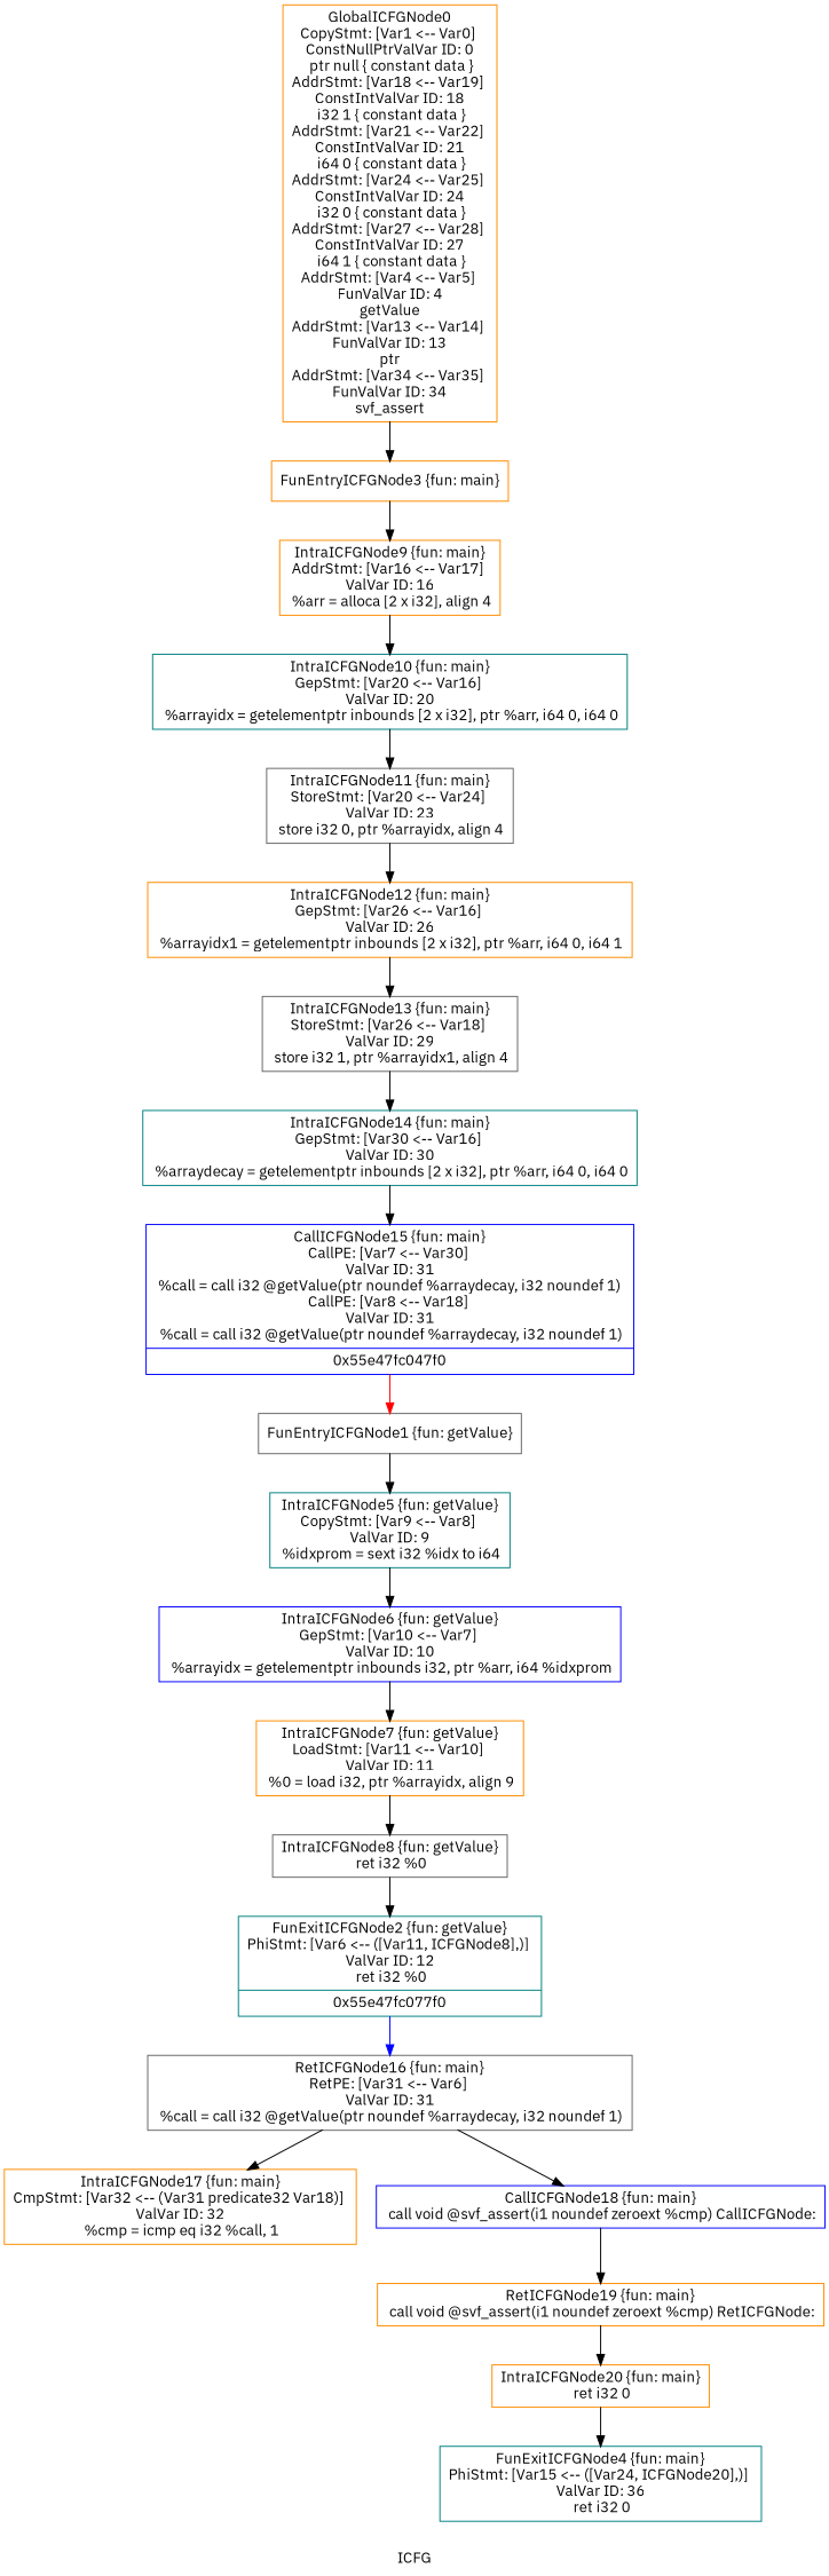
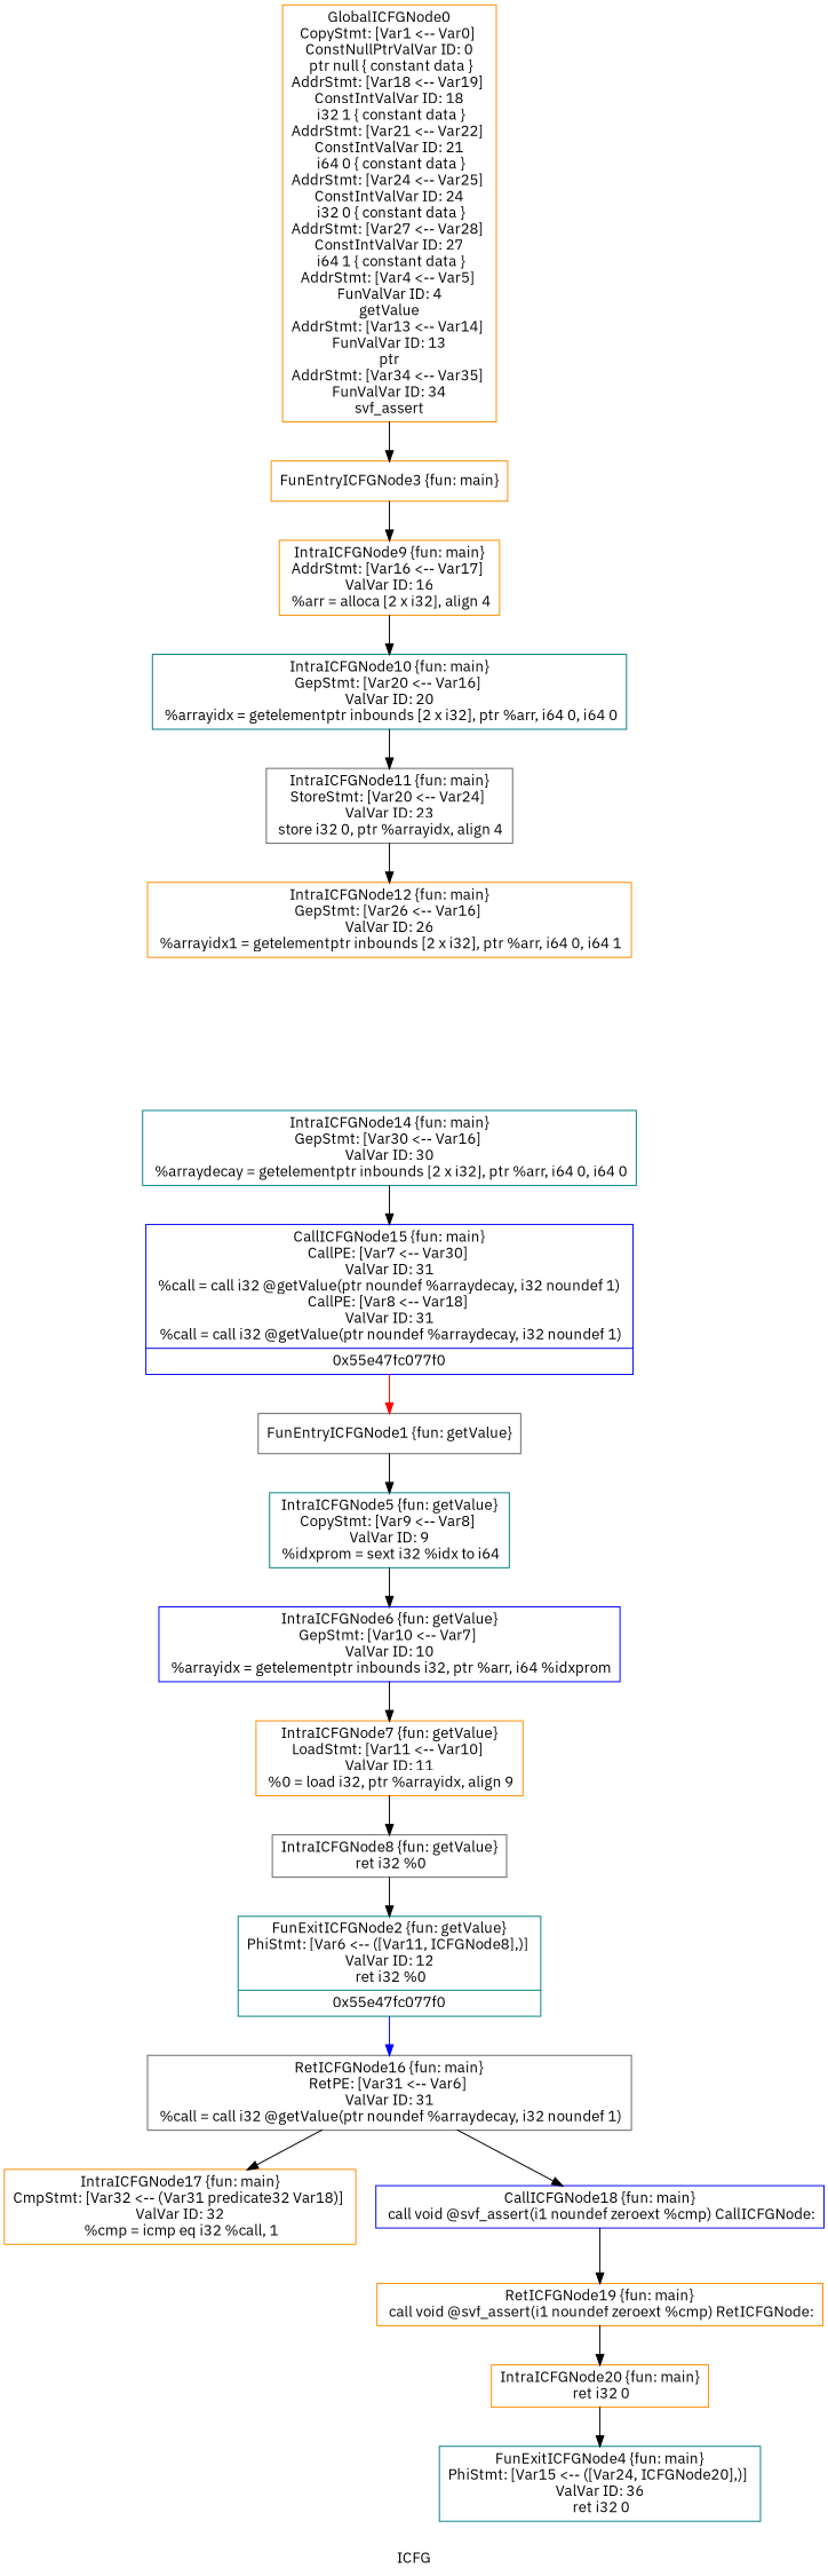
  digraph {
    fontname="IBM Plex Sans"
    label=ICFG
    node [color=darkorange fontname="IBM Plex Sans" shape=record]
    edge [fontname="IBM Plex Sans" style=solid]
    n1 [label="{GlobalICFGNode0\nCopyStmt: [Var1 \<-- Var0]  \nConstNullPtrValVar ID: 0\n ptr null \{ constant data \}\nAddrStmt: [Var18 \<-- Var19]  \nConstIntValVar ID: 18\n i32 1 \{ constant data \}\nAddrStmt: [Var21 \<-- Var22]  \nConstIntValVar ID: 21\n i64 0 \{ constant data \}\nAddrStmt: [Var24 \<-- Var25]  \nConstIntValVar ID: 24\n i32 0 \{ constant data \}\nAddrStmt: [Var27 \<-- Var28]  \nConstIntValVar ID: 27\n i64 1 \{ constant data \}\nAddrStmt: [Var4 \<-- Var5]  \nFunValVar ID: 4\ngetValue\nAddrStmt: [Var13 \<-- Var14]  \nFunValVar ID: 13\nptr\nAddrStmt: [Var34 \<-- Var35]  \nFunValVar ID: 34\nsvf_assert}"]
    n2 [label="{FunEntryICFGNode3 \{fun: main\}}"]
    n3 [label="{IntraICFGNode9 \{fun: main\}\nAddrStmt: [Var16 \<-- Var17]  \nValVar ID: 16\n   %arr = alloca [2 x i32], align 4 }"]
    n4 [color=teal label="{IntraICFGNode10 \{fun: main\}\nGepStmt: [Var20 \<-- Var16]  \nValVar ID: 20\n   %arrayidx = getelementptr inbounds [2 x i32], ptr %arr, i64 0, i64 0 }"]
    n5 [color=gray40 label="{FunEntryICFGNode1 \{fun: getValue\}}"]
    n6 [color=teal label="{IntraICFGNode5 \{fun: getValue\}\nCopyStmt: [Var9 \<-- Var8]  \nValVar ID: 9\n   %idxprom = sext i32 %idx to i64 }"]
    n7 [color=blue label="{IntraICFGNode6 \{fun: getValue\}\nGepStmt: [Var10 \<-- Var7]  \nValVar ID: 10\n   %arrayidx = getelementptr inbounds i32, ptr %arr, i64 %idxprom }"]
    n8 [label="{IntraICFGNode7 \{fun: getValue\}\nLoadStmt: [Var11 \<-- Var10]  \nValVar ID: 11\n   %0 = load i32, ptr %arrayidx, align 9 }"]
    n9 [color=teal label="{FunExitICFGNode2 \{fun: getValue\}\nPhiStmt: [Var6 \<-- ([Var11, ICFGNode8],)]  \nValVar ID: 12\n   ret i32 %0 |{<s0>0x55e47fc077f0}}"]
    n10 [color=gray40 label="{RetICFGNode16 \{fun: main\}\nRetPE: [Var31 \<-- Var6]  \nValVar ID: 31\n   %call = call i32 @getValue(ptr noundef %arraydecay, i32 noundef 1) }"]
    n11 [label="{IntraICFGNode17 \{fun: main\}\nCmpStmt: [Var32 \<-- (Var31 predicate32 Var18)]  \nValVar ID: 32\n   %cmp = icmp eq i32 %call, 1 }"]
    n12 [color=blue label="{CallICFGNode18 \{fun: main\}\n   call void @svf_assert(i1 noundef zeroext %cmp) CallICFGNode: }"]
    n13 [color=gray40 label="{IntraICFGNode11 \{fun: main\}\nStoreStmt: [Var20 \<-- Var24]  \nValVar ID: 23\n   store i32 0, ptr %arrayidx, align 4 }"]
    n14 [color=teal label="{FunExitICFGNode4 \{fun: main\}\nPhiStmt: [Var15 \<-- ([Var24, ICFGNode20],)]  \nValVar ID: 36\n   ret i32 0 }"]
    n15 [color=gray40 label="{IntraICFGNode8 \{fun: getValue\}\n   ret i32 %0 }"]
    n16 [label="{IntraICFGNode12 \{fun: main\}\nGepStmt: [Var26 \<-- Var16]  \nValVar ID: 26\n   %arrayidx1 = getelementptr inbounds [2 x i32], ptr %arr, i64 0, i64 1 }"]
-   n17 [color=gray40 label="{IntraICFGNode13 \{fun: main\}\nStoreStmt: [Var26 \<-- Var18]  \nValVar ID: 29\n   store i32 1, ptr %arrayidx1, align 4 }"]
    n18 [color=teal label="{IntraICFGNode14 \{fun: main\}\nGepStmt: [Var30 \<-- Var16]  \nValVar ID: 30\n   %arraydecay = getelementptr inbounds [2 x i32], ptr %arr, i64 0, i64 0 }"]
-   n19 [color=blue label="{CallICFGNode15 \{fun: main\}\nCallPE: [Var7 \<-- Var30]  \nValVar ID: 31\n   %call = call i32 @getValue(ptr noundef %arraydecay, i32 noundef 1) \nCallPE: [Var8 \<-- Var18]  \nValVar ID: 31\n   %call = call i32 @getValue(ptr noundef %arraydecay, i32 noundef 1) |{<s0>0x55e47fc047f0}}"]
+   n19 [color=blue label="{CallICFGNode15 \{fun: main\}\nCallPE: [Var7 \<-- Var30]  \nValVar ID: 31\n   %call = call i32 @getValue(ptr noundef %arraydecay, i32 noundef 1) \nCallPE: [Var8 \<-- Var18]  \nValVar ID: 31\n   %call = call i32 @getValue(ptr noundef %arraydecay, i32 noundef 1) |{<s0>0x55e47fc077f0}}"]
    n20 [label="{RetICFGNode19 \{fun: main\}\n   call void @svf_assert(i1 noundef zeroext %cmp) RetICFGNode: }"]
    n21 [label="{IntraICFGNode20 \{fun: main\}\n   ret i32 0 }"]
    n1 -> n2
    n2 -> n3
    n3 -> n4
    n4 -> n13
    n5 -> n6
    n6 -> n7
    n7 -> n8
    n8 -> n15
    n9 -> n10 [color=blue tailport=s0]
    n10 -> n11
    n10 -> n12
    n12 -> n20
    n13 -> n16
    n15 -> n9
-   n16 -> n17
-   n17 -> n18
    n18 -> n19
    n19 -> n5 [color=red tailport=s0]
    n20 -> n21
    n21 -> n14
  }
